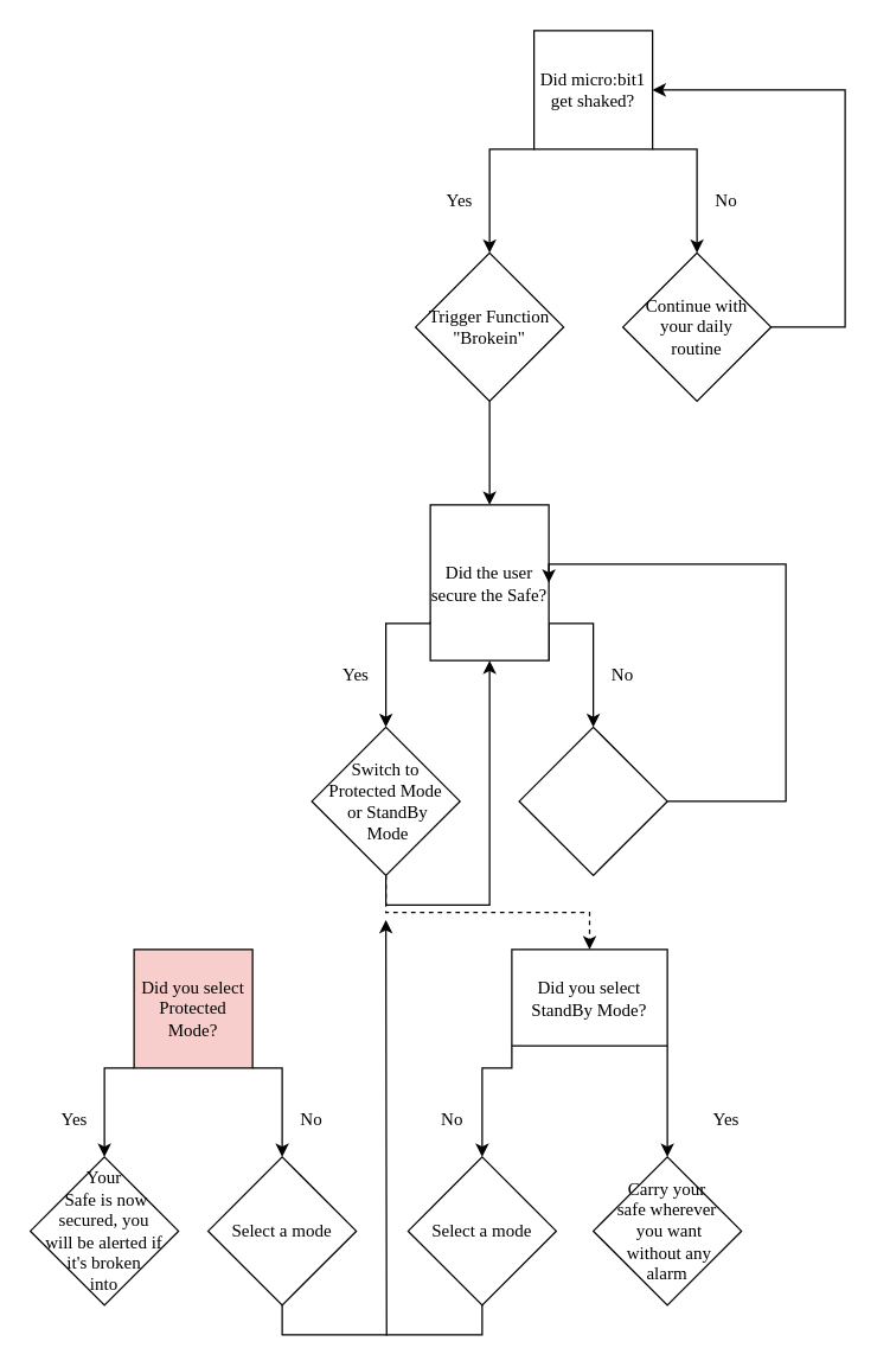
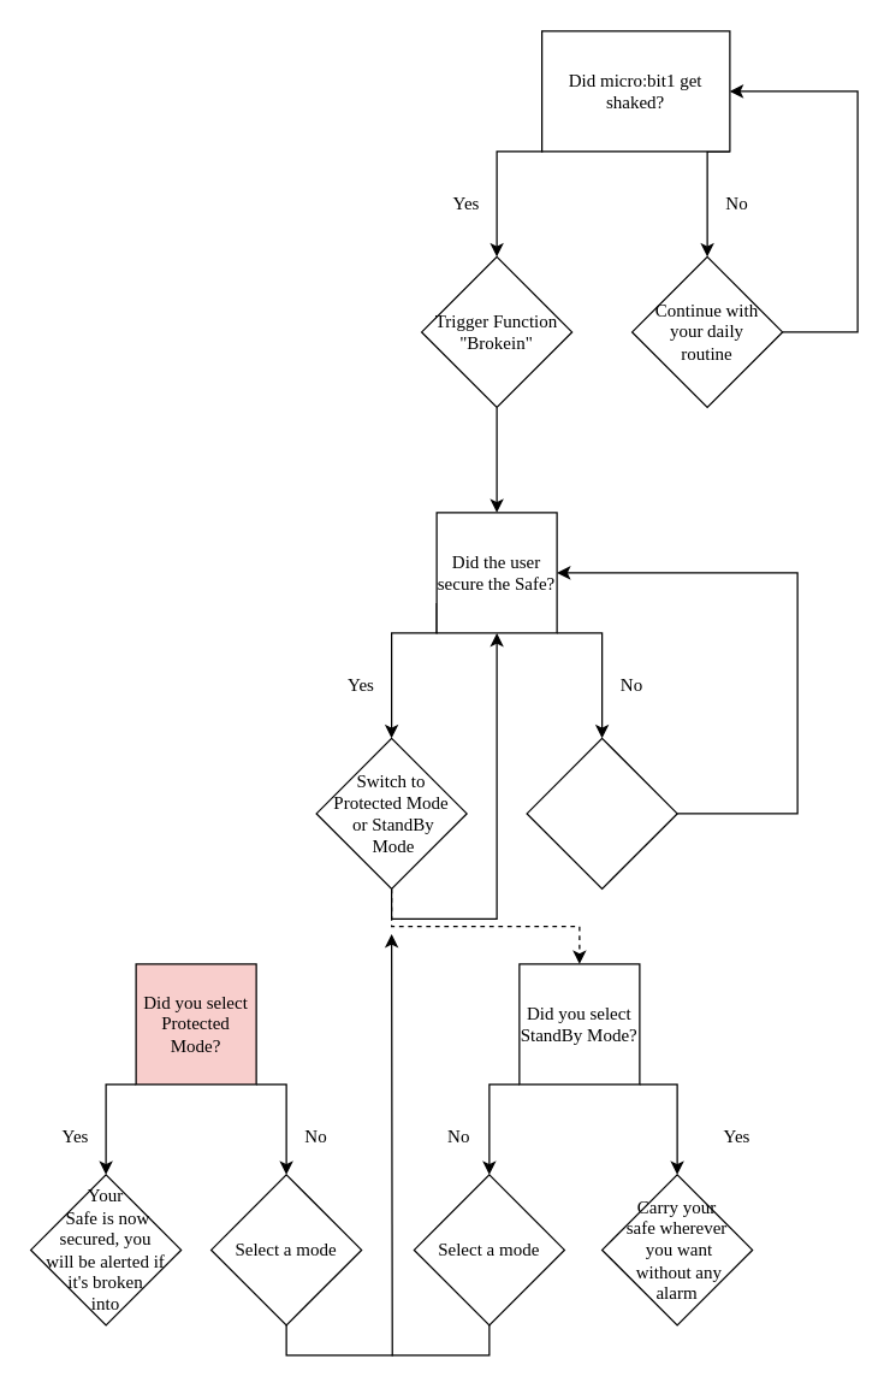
  <mxCell id="0" />
  <mxCell id="1" parent="0" />
  <mxCell id="2" style="edgeStyle=orthogonalEdgeStyle;rounded=0;orthogonalLoop=1;jettySize=auto;html=1;entryX=0.5;entryY=0;entryDx=0;entryDy=0;exitX=0;exitY=0.75;exitDx=0;exitDy=0;" parent="1" source="4" target="6" edge="1"><mxGeometry relative="1" as="geometry"><mxPoint x="330" y="90" as="sourcePoint" /><Array as="points"><mxPoint x="360" y="100" /><mxPoint x="330" y="100" /></Array></mxGeometry></mxCell>
  <mxCell id="3" style="edgeStyle=orthogonalEdgeStyle;rounded=0;orthogonalLoop=1;jettySize=auto;html=1;exitX=1;exitY=1;exitDx=0;exitDy=0;entryX=0.5;entryY=0;entryDx=0;entryDy=0;fontFamily=Garamond;fontSize=12;" parent="1" source="4" target="9" edge="1"><mxGeometry relative="1" as="geometry"><Array as="points"><mxPoint x="470" y="100" /></Array></mxGeometry></mxCell>
- <mxCell id="4" value="&lt;font face=&quot;Garamond&quot;&gt;Did micro:bit1 get shaked?&lt;/font&gt;" style="whiteSpace=wrap;html=1;aspect=fixed;" parent="1" vertex="1"><mxGeometry x="360" y="20" width="80" height="80" as="geometry" /></mxCell>
+ <mxCell id="4" value="&lt;font face=&quot;Garamond&quot;&gt;Did micro:bit1 get shaked?&lt;/font&gt;" style="whiteSpace=wrap;html=1;aspect=fixed;" parent="1" vertex="1"><mxGeometry x="360" y="20" width="125" height="80" as="geometry" /></mxCell>
  <mxCell id="5" style="edgeStyle=orthogonalEdgeStyle;rounded=0;orthogonalLoop=1;jettySize=auto;html=1;exitX=0.5;exitY=1;exitDx=0;exitDy=0;entryX=0.5;entryY=0;entryDx=0;entryDy=0;fontFamily=Garamond;fontSize=12;" parent="1" source="6" target="14" edge="1"><mxGeometry relative="1" as="geometry" /></mxCell>
  <mxCell id="6" value="&lt;font face=&quot;Garamond&quot;&gt;Trigger Function &quot;Brokein&quot;&lt;br&gt;&lt;/font&gt;" style="rhombus;whiteSpace=wrap;html=1;" parent="1" vertex="1"><mxGeometry x="280" y="170" width="100" height="100" as="geometry" /></mxCell>
  <mxCell id="7" value="&lt;font face=&quot;Garamond&quot;&gt;Yes&lt;/font&gt;" style="text;html=1;strokeColor=none;fillColor=none;align=center;verticalAlign=middle;whiteSpace=wrap;rounded=0;" parent="1" vertex="1"><mxGeometry x="280" y="120" width="60" height="30" as="geometry" /></mxCell>
  <mxCell id="8" style="edgeStyle=orthogonalEdgeStyle;rounded=0;orthogonalLoop=1;jettySize=auto;html=1;exitX=1;exitY=0.5;exitDx=0;exitDy=0;fontFamily=Garamond;fontSize=12;entryX=1;entryY=0.5;entryDx=0;entryDy=0;" parent="1" source="9" target="4" edge="1"><mxGeometry relative="1" as="geometry"><mxPoint x="570" y="60" as="targetPoint" /><Array as="points"><mxPoint x="570" y="220" /><mxPoint x="570" y="60" /></Array></mxGeometry></mxCell>
  <mxCell id="9" value="" style="rhombus;whiteSpace=wrap;html=1;" parent="1" vertex="1"><mxGeometry x="420" y="170" width="100" height="100" as="geometry" /></mxCell>
  <mxCell id="10" value="&lt;font face=&quot;Garamond&quot;&gt;No&lt;/font&gt;" style="text;html=1;strokeColor=none;fillColor=none;align=center;verticalAlign=middle;whiteSpace=wrap;rounded=0;" parent="1" vertex="1"><mxGeometry x="460" y="120" width="60" height="30" as="geometry" /></mxCell>
  <mxCell id="11" value="&lt;font face=&quot;Garamond&quot;&gt;&lt;span style=&quot;font-size: 12px;&quot;&gt;Continue with your daily routine&lt;/span&gt;&lt;/font&gt;" style="text;html=1;strokeColor=none;fillColor=none;align=center;verticalAlign=middle;whiteSpace=wrap;rounded=0;fontSize=9;" parent="1" vertex="1"><mxGeometry x="430" y="195" width="80" height="50" as="geometry" /></mxCell>
  <mxCell id="12" style="edgeStyle=orthogonalEdgeStyle;rounded=0;orthogonalLoop=1;jettySize=auto;html=1;entryX=0.5;entryY=0;entryDx=0;entryDy=0;exitX=0;exitY=0.75;exitDx=0;exitDy=0;" parent="1" source="14" edge="1"><mxGeometry relative="1" as="geometry"><mxPoint x="260" y="410" as="sourcePoint" /><Array as="points"><mxPoint x="290" y="420" /><mxPoint x="260" y="420" /></Array><mxPoint x="260" y="490" as="targetPoint" /></mxGeometry></mxCell>
  <mxCell id="13" style="edgeStyle=orthogonalEdgeStyle;rounded=0;orthogonalLoop=1;jettySize=auto;html=1;exitX=1;exitY=1;exitDx=0;exitDy=0;entryX=0.5;entryY=0;entryDx=0;entryDy=0;fontFamily=Garamond;fontSize=12;" parent="1" source="14" edge="1"><mxGeometry relative="1" as="geometry"><Array as="points"><mxPoint x="400" y="420" /></Array><mxPoint x="400" y="490" as="targetPoint" /></mxGeometry></mxCell>
- <mxCell id="14" value="&lt;font face=&quot;Garamond&quot;&gt;Did the user secure the Safe?&lt;/font&gt;" style="whiteSpace=wrap;html=1;aspect=fixed;" parent="1" vertex="1"><mxGeometry x="290" y="340" width="80" height="105" as="geometry" /></mxCell>
+ <mxCell id="14" value="&lt;font face=&quot;Garamond&quot;&gt;Did the user secure the Safe?&lt;/font&gt;" style="whiteSpace=wrap;html=1;aspect=fixed;" parent="1" vertex="1"><mxGeometry x="290" y="340" width="80" height="80" as="geometry" /></mxCell>
  <mxCell id="15" value="&lt;font face=&quot;Garamond&quot;&gt;Yes&lt;/font&gt;" style="text;html=1;strokeColor=none;fillColor=none;align=center;verticalAlign=middle;whiteSpace=wrap;rounded=0;" parent="1" vertex="1"><mxGeometry x="210" y="440" width="60" height="30" as="geometry" /></mxCell>
  <mxCell id="16" value="&lt;font face=&quot;Garamond&quot;&gt;No&lt;/font&gt;" style="text;html=1;strokeColor=none;fillColor=none;align=center;verticalAlign=middle;whiteSpace=wrap;rounded=0;" parent="1" vertex="1"><mxGeometry x="390" y="440" width="60" height="30" as="geometry" /></mxCell>
  <mxCell id="17" style="edgeStyle=orthogonalEdgeStyle;rounded=0;orthogonalLoop=1;jettySize=auto;html=1;exitX=0.5;exitY=1;exitDx=0;exitDy=0;fontFamily=Garamond;fontSize=12;" parent="1" source="19" target="14" edge="1"><mxGeometry relative="1" as="geometry" /></mxCell>
  <mxCell id="18" style="edgeStyle=orthogonalEdgeStyle;rounded=0;orthogonalLoop=1;jettySize=auto;html=1;exitX=0.5;exitY=1;exitDx=0;exitDy=0;entryX=0.5;entryY=0;entryDx=0;entryDy=0;fontFamily=Garamond;fontSize=12;dashed=1;" parent="1" source="19" target="34" edge="1"><mxGeometry relative="1" as="geometry" /></mxCell>
  <mxCell id="19" value="&lt;font face=&quot;Garamond&quot;&gt;Switch to&lt;br&gt;Protected Mode&lt;br&gt;&amp;nbsp;or StandBy&lt;br&gt;&amp;nbsp;Mode&lt;br&gt;&lt;/font&gt;" style="rhombus;whiteSpace=wrap;html=1;" parent="1" vertex="1"><mxGeometry x="210" y="490" width="100" height="100" as="geometry" /></mxCell>
  <mxCell id="20" style="edgeStyle=orthogonalEdgeStyle;rounded=0;orthogonalLoop=1;jettySize=auto;html=1;exitX=1;exitY=0.5;exitDx=0;exitDy=0;fontFamily=Garamond;fontSize=12;entryX=1;entryY=0.5;entryDx=0;entryDy=0;" parent="1" source="21" target="14" edge="1"><mxGeometry relative="1" as="geometry"><mxPoint x="530" y="370" as="targetPoint" /><Array as="points"><mxPoint x="530" y="540" /><mxPoint x="530" y="380" /></Array></mxGeometry></mxCell>
  <mxCell id="21" value="" style="rhombus;whiteSpace=wrap;html=1;" parent="1" vertex="1"><mxGeometry x="350" y="490" width="100" height="100" as="geometry" /></mxCell>
  <mxCell id="22" style="edgeStyle=orthogonalEdgeStyle;rounded=0;orthogonalLoop=1;jettySize=auto;html=1;exitX=0;exitY=1;exitDx=0;exitDy=0;fontFamily=Garamond;fontSize=12;entryX=0.5;entryY=0;entryDx=0;entryDy=0;" parent="1" source="24" target="27" edge="1"><mxGeometry relative="1" as="geometry"><mxPoint x="90" y="780" as="targetPoint" /><Array as="points"><mxPoint x="70" y="720" /></Array></mxGeometry></mxCell>
  <mxCell id="23" style="edgeStyle=orthogonalEdgeStyle;rounded=0;orthogonalLoop=1;jettySize=auto;html=1;exitX=1;exitY=1;exitDx=0;exitDy=0;entryX=0.5;entryY=0;entryDx=0;entryDy=0;fontFamily=Garamond;fontSize=12;" parent="1" source="24" target="30" edge="1"><mxGeometry relative="1" as="geometry"><Array as="points"><mxPoint x="190" y="720" /></Array></mxGeometry></mxCell>
  <mxCell id="24" value="&lt;font face=&quot;Garamond&quot;&gt;Did you select Protected Mode?&lt;/font&gt;" style="whiteSpace=wrap;html=1;aspect=fixed;fillColor=#f8cecc;" parent="1" vertex="1"><mxGeometry x="90" y="640" width="80" height="80" as="geometry" /></mxCell>
  <mxCell id="25" value="&lt;font face=&quot;Garamond&quot;&gt;Yes&lt;/font&gt;" style="text;html=1;strokeColor=none;fillColor=none;align=center;verticalAlign=middle;whiteSpace=wrap;rounded=0;" parent="1" vertex="1"><mxGeometry x="20" y="740" width="60" height="30" as="geometry" /></mxCell>
  <mxCell id="26" value="&lt;font face=&quot;Garamond&quot;&gt;No&lt;/font&gt;" style="text;html=1;strokeColor=none;fillColor=none;align=center;verticalAlign=middle;whiteSpace=wrap;rounded=0;" parent="1" vertex="1"><mxGeometry x="180" y="740" width="60" height="30" as="geometry" /></mxCell>
  <mxCell id="27" value="&lt;font face=&quot;Garamond&quot;&gt;Your&lt;br&gt;&amp;nbsp;Safe&amp;nbsp;is&amp;nbsp;now &lt;br&gt;secured,&amp;nbsp;you will&amp;nbsp;be&amp;nbsp;alerted&amp;nbsp;if &lt;br&gt;it's broken &lt;br&gt;into&lt;br&gt;&lt;/font&gt;" style="rhombus;whiteSpace=wrap;html=1;" parent="1" vertex="1"><mxGeometry x="20" y="780" width="100" height="100" as="geometry" /></mxCell>
  <mxCell id="28" style="edgeStyle=orthogonalEdgeStyle;rounded=0;orthogonalLoop=1;jettySize=auto;html=1;exitX=1;exitY=0.5;exitDx=0;exitDy=0;entryX=1;entryY=0.5;entryDx=0;entryDy=0;fontFamily=Garamond;fontSize=12;" parent="1" source="30" target="30" edge="1"><mxGeometry relative="1" as="geometry" /></mxCell>
  <mxCell id="29" style="edgeStyle=orthogonalEdgeStyle;rounded=0;orthogonalLoop=1;jettySize=auto;html=1;exitX=0.5;exitY=1;exitDx=0;exitDy=0;fontFamily=Garamond;fontSize=12;" parent="1" source="30" edge="1"><mxGeometry relative="1" as="geometry"><mxPoint x="260" y="620" as="targetPoint" /></mxGeometry></mxCell>
  <mxCell id="30" value="" style="rhombus;whiteSpace=wrap;html=1;" parent="1" vertex="1"><mxGeometry x="140" y="780" width="100" height="100" as="geometry" /></mxCell>
  <mxCell id="31" value="&lt;font face=&quot;Garamond&quot;&gt;&lt;span style=&quot;font-size: 12px;&quot;&gt;Select a mode&lt;/span&gt;&lt;/font&gt;" style="text;html=1;strokeColor=none;fillColor=none;align=center;verticalAlign=middle;whiteSpace=wrap;rounded=0;fontSize=9;" parent="1" vertex="1"><mxGeometry x="150" y="805" width="80" height="50" as="geometry" /></mxCell>
  <mxCell id="32" style="edgeStyle=orthogonalEdgeStyle;rounded=0;orthogonalLoop=1;jettySize=auto;html=1;exitX=0;exitY=1;exitDx=0;exitDy=0;fontFamily=Garamond;fontSize=12;entryX=0.5;entryY=0;entryDx=0;entryDy=0;" parent="1" source="34" target="38" edge="1"><mxGeometry relative="1" as="geometry"><mxPoint x="345" y="780" as="targetPoint" /><Array as="points"><mxPoint x="325" y="720" /></Array></mxGeometry></mxCell>
  <mxCell id="33" style="edgeStyle=orthogonalEdgeStyle;rounded=0;orthogonalLoop=1;jettySize=auto;html=1;exitX=1;exitY=1;exitDx=0;exitDy=0;entryX=0.5;entryY=0;entryDx=0;entryDy=0;fontFamily=Garamond;fontSize=12;" parent="1" source="34" target="39" edge="1"><mxGeometry relative="1" as="geometry"><Array as="points"><mxPoint x="450" y="720" /></Array></mxGeometry></mxCell>
- <mxCell id="34" value="&lt;font face=&quot;Garamond&quot;&gt;Did you select StandBy Mode?&lt;/font&gt;" style="whiteSpace=wrap;html=1;aspect=fixed;" parent="1" vertex="1"><mxGeometry x="345" y="640" width="105" height="65" as="geometry" /></mxCell>
+ <mxCell id="34" value="&lt;font face=&quot;Garamond&quot;&gt;Did you select StandBy Mode?&lt;/font&gt;" style="whiteSpace=wrap;html=1;aspect=fixed;" parent="1" vertex="1"><mxGeometry x="345" y="640" width="80" height="80" as="geometry" /></mxCell>
  <mxCell id="35" value="&lt;font face=&quot;Garamond&quot;&gt;No&lt;/font&gt;" style="text;html=1;strokeColor=none;fillColor=none;align=center;verticalAlign=middle;whiteSpace=wrap;rounded=0;" parent="1" vertex="1"><mxGeometry x="275" y="740" width="60" height="30" as="geometry" /></mxCell>
  <mxCell id="36" value="&lt;font face=&quot;Garamond&quot;&gt;Yes&lt;/font&gt;" style="text;html=1;strokeColor=none;fillColor=none;align=center;verticalAlign=middle;whiteSpace=wrap;rounded=0;" parent="1" vertex="1"><mxGeometry x="460" y="740" width="60" height="30" as="geometry" /></mxCell>
  <mxCell id="37" style="edgeStyle=orthogonalEdgeStyle;rounded=0;orthogonalLoop=1;jettySize=auto;html=1;exitX=0.5;exitY=1;exitDx=0;exitDy=0;fontFamily=Garamond;fontSize=12;" parent="1" source="38" edge="1"><mxGeometry relative="1" as="geometry"><mxPoint x="325" y="850" as="targetPoint" /></mxGeometry></mxCell>
  <mxCell id="38" value="&lt;font face=&quot;Garamond&quot;&gt;Select a mode&lt;br&gt;&lt;/font&gt;" style="rhombus;whiteSpace=wrap;html=1;" parent="1" vertex="1"><mxGeometry x="275" y="780" width="100" height="100" as="geometry" /></mxCell>
  <mxCell id="39" value="&lt;font face=&quot;Garamond&quot;&gt;Carry&amp;nbsp;your &lt;br&gt;safe wherever&lt;br&gt;&amp;nbsp;you want&lt;br&gt;&amp;nbsp;without any &lt;br&gt;alarm&lt;/font&gt;" style="rhombus;whiteSpace=wrap;html=1;" parent="1" vertex="1"><mxGeometry x="400" y="780" width="100" height="100" as="geometry" /></mxCell>
  <mxCell id="40" value="" style="endArrow=none;html=1;rounded=0;fontFamily=Garamond;fontSize=12;entryX=0.5;entryY=1;entryDx=0;entryDy=0;" parent="1" target="38" edge="1"><mxGeometry width="50" height="50" relative="1" as="geometry"><mxPoint x="260" y="900" as="sourcePoint" /><mxPoint x="220" y="710" as="targetPoint" /><Array as="points"><mxPoint x="325" y="900" /></Array></mxGeometry></mxCell>
